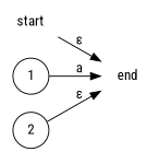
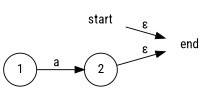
  digraph {
    fontname="Roboto Condensed"
    rankdir=LR
    node [fontname="Roboto Condensed" shape=plaintext]
    edge [fontname="Roboto Condensed"]
    n1 [label=start]
    n2 [label=end]
    n3 [label=1 shape=circle]
    n4 [label=2 shape=circle]
    n1 -> n2 [label="&epsilon;"]
-   n3 -> n2 [label=a]
+   n3 -> n4 [label=a]
    n4 -> n2 [label="&epsilon;"]
  }
